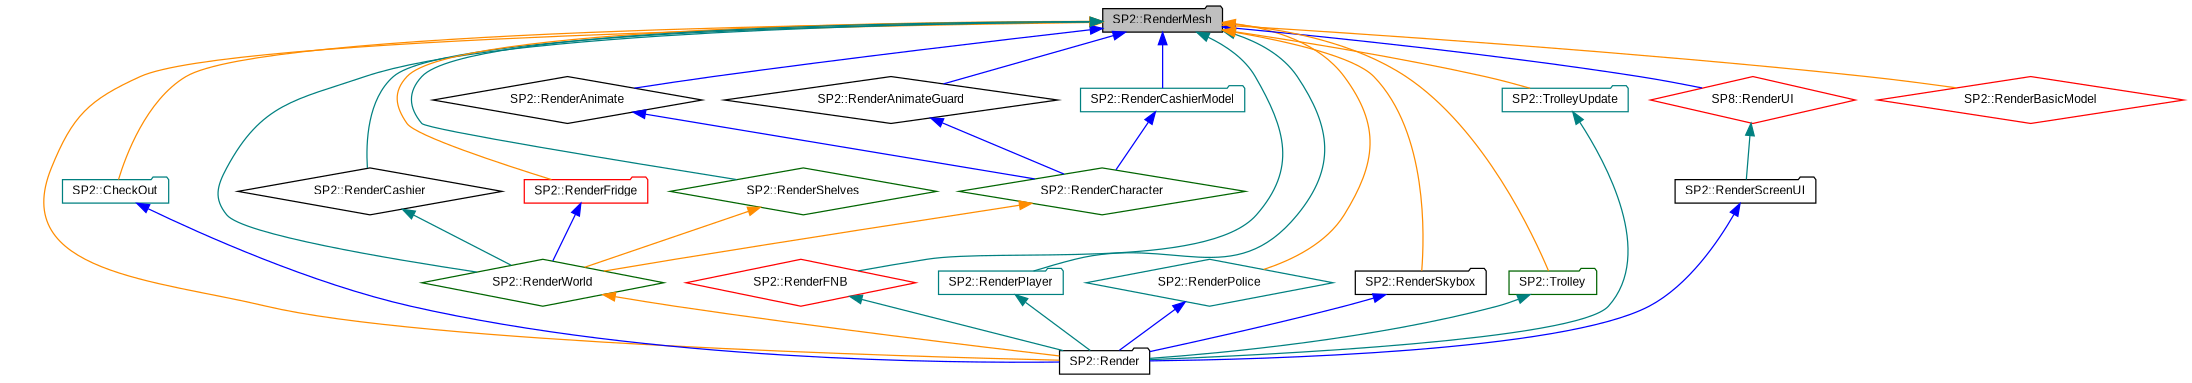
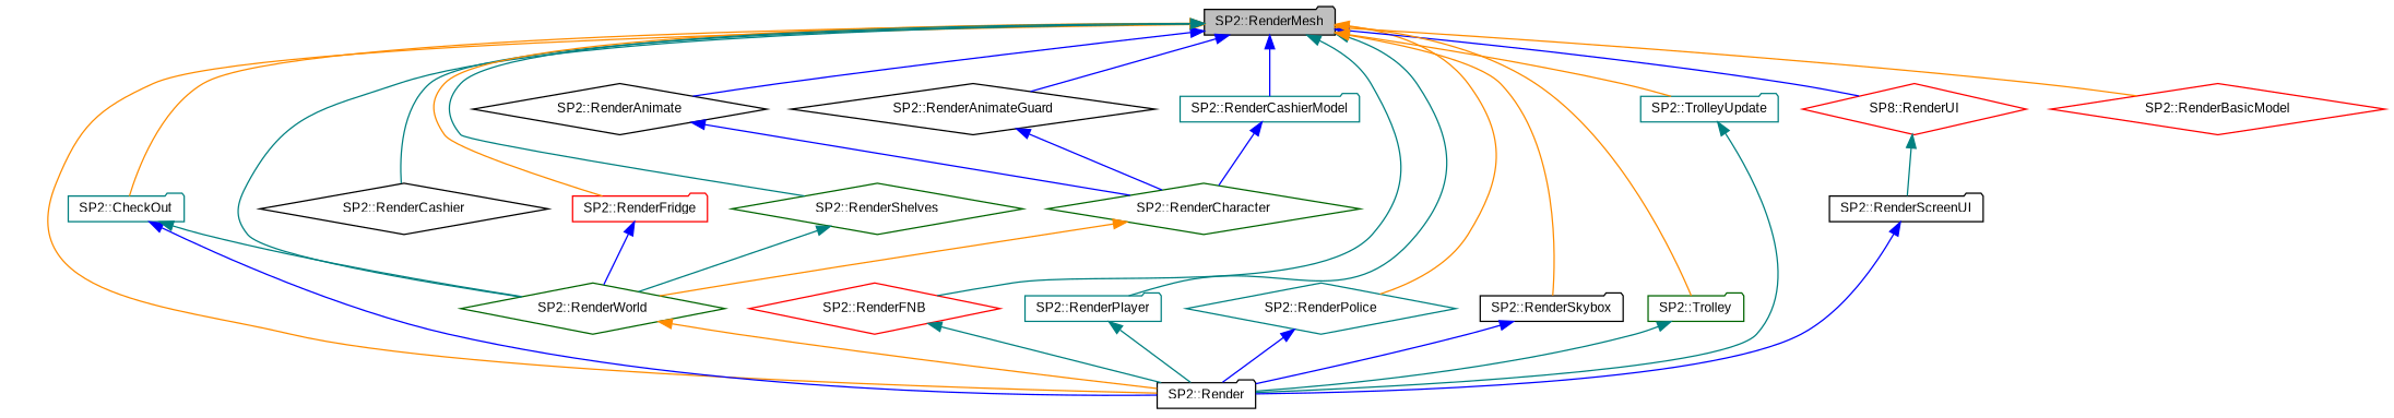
  digraph {
    fontname="Liberation Sans"
    rankdir=TB
    node [color=black fontname="Liberation Sans" fontsize=10 shape=folder]
    edge [color=blue dir=back fontname="Liberation Sans" fontsize=10 labelfontname=Helvetica labelfontsize=10 style=solid]
    n1 [fillcolor=grey75 fontcolor=black height=0.2 label="SP2::RenderMesh" style=filled width=0.4]
    n2 [color=teal height=0.2 label="SP2::CheckOut" width=0.4]
    n3 [height=0.2 label="SP2::Render" width=0.4]
    n4 [height=0.2 label="SP2::RenderAnimate" shape=diamond width=0.4]
    n5 [color=darkgreen height=0.2 label="SP2::RenderWorld" shape=diamond width=0.4]
    n6 [height=0.2 label="SP2::RenderAnimateGuard" shape=diamond width=0.4]
    n7 [color=red height=0.2 label="SP2::RenderBasicModel" shape=diamond width=0.4]
    n8 [height=0.2 label="SP2::RenderCashier" shape=diamond width=0.4]
    n9 [color=teal height=0.2 label="SP2::RenderCashierModel" width=0.4]
    n10 [color=red height=0.2 label="SP2::RenderFNB" shape=diamond width=0.4]
    n11 [color=red height=0.2 label="SP2::RenderFridge" width=0.4]
    n12 [color=teal height=0.2 label="SP2::RenderPlayer" width=0.4]
    n13 [color=teal height=0.2 label="SP2::RenderPolice" shape=diamond width=0.4]
    n14 [color=darkgreen height=0.2 label="SP2::RenderShelves" shape=diamond width=0.4]
    n15 [height=0.2 label="SP2::RenderSkybox" width=0.4]
    n16 [color=red height=0.2 label="SP8::RenderUI" shape=diamond width=0.4]
    n17 [color=darkgreen height=0.2 label="SP2::Trolley" width=0.4]
    n18 [color=teal height=0.2 label="SP2::TrolleyUpdate" width=0.4]
    n19 [color=darkgreen height=0.2 label="SP2::RenderCharacter" shape=diamond width=0.4]
    n20 [height=0.2 label="SP2::RenderScreenUI" width=0.4]
    n1 -> n2 [color=darkorange]
    n1 -> n3 [color=darkorange]
    n1 -> n4
    n1 -> n5 [color=teal]
    n1 -> n6
    n1 -> n7 [color=darkorange]
    n1 -> n8 [color=teal]
    n1 -> n9
    n1 -> n10 [color=teal]
    n1 -> n11 [color=darkorange]
    n1 -> n12 [color=teal]
    n1 -> n13 [color=darkorange]
    n1 -> n14 [color=teal]
    n1 -> n15 [color=darkorange]
    n1 -> n16
    n1 -> n17 [color=darkorange]
    n1 -> n18 [color=darkorange]
    n2 -> n3
    n4 -> n19
    n5 -> n3 [color=darkorange]
    n6 -> n19
-   n8 -> n5 [color=teal]
+   n2 -> n5 [color=teal]
    n9 -> n19
    n10 -> n3 [color=teal]
    n11 -> n5
    n12 -> n3 [color=teal]
    n13 -> n3
-   n14 -> n5 [color=darkorange]
+   n14 -> n5 [color=teal]
    n15 -> n3
    n16 -> n20 [color=teal]
    n17 -> n3 [color=teal]
    n18 -> n3 [color=teal]
    n19 -> n5 [color=darkorange]
    n20 -> n3
  }
